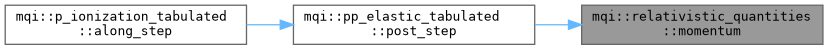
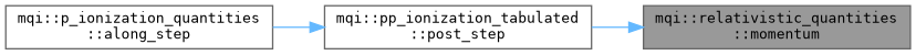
  digraph {
    fontname="DejaVu Sans Mono"
    rankdir=RL
    node [color=grey40 fillcolor=white fontname="DejaVu Sans Mono" fontsize=10 shape=box style=filled]
    edge [color=steelblue1 dir=back fontname="DejaVu Sans Mono" fontsize=10 labelfontname=Helvetica labelfontsize=10 style=solid]
    n1 [color=gray40 fillcolor=grey60 fontcolor=black height=0.2 label="mqi::relativistic_quantities\l::momentum" width=0.4]
-   n2 [height=0.2 label="mqi::pp_elastic_tabulated\l::post_step" width=0.4]
-   n3 [height=0.2 label="mqi::p_ionization_tabulated\l::along_step" width=0.4]
+   n2 [height=0.2 label="mqi::pp_ionization_tabulated\l::post_step" width=0.4]
+   n3 [height=0.2 label="mqi::p_ionization_quantities\l::along_step" width=0.4]
    n1 -> n2
    n2 -> n3
  }
